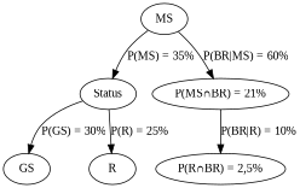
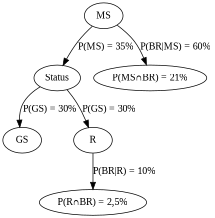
  digraph {
    fontname="Liberation Serif"
    ordering=out
    node [fontname="Liberation Serif"]
    edge [fontname="Liberation Serif"]
    n1 [label=Status]
    n2 [label=GS]
    n3 [label=R]
    n4 [label=MS]
    n5 [label="P(MS∩BR) = 21%"]
    n6 [label="P(R∩BR) = 2,5%"]
    n1 -> n2 [label="P(GS) = 30%"]
-   n1 -> n3 [label="P(R) = 25%"]
-   n5 -> n6 [label="P(BR|R) = 10%"]
+   n1 -> n3 [label="P(GS) = 30%"]
+   n3 -> n6 [label="P(BR|R) = 10%"]
    n4 -> n1 [label="P(MS) = 35%"]
    n4 -> n5 [label="P(BR|MS) = 60%"]
  }
